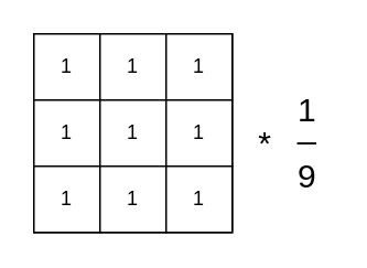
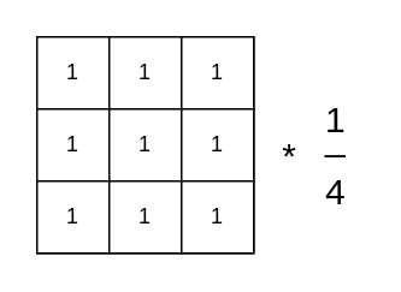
  <mxCell id="0" />
  <mxCell id="1" parent="0" />
  <mxCell id="2" value="" style="rounded=0;whiteSpace=wrap;html=1;" vertex="1" parent="1"><mxGeometry x="20" y="20" width="120" height="120" as="geometry" /></mxCell>
  <mxCell id="3" value="1" style="rounded=0;whiteSpace=wrap;html=1;" vertex="1" parent="1"><mxGeometry x="20" y="20" width="40" height="40" as="geometry" /></mxCell>
  <mxCell id="4" value="1" style="rounded=0;whiteSpace=wrap;html=1;" vertex="1" parent="1"><mxGeometry x="60" y="20" width="40" height="40" as="geometry" /></mxCell>
  <mxCell id="5" value="1" style="rounded=0;whiteSpace=wrap;html=1;" vertex="1" parent="1"><mxGeometry x="100" y="20" width="40" height="40" as="geometry" /></mxCell>
  <mxCell id="6" value="1" style="rounded=0;whiteSpace=wrap;html=1;" vertex="1" parent="1"><mxGeometry x="20" y="60" width="40" height="40" as="geometry" /></mxCell>
  <mxCell id="7" value="1" style="rounded=0;whiteSpace=wrap;html=1;" vertex="1" parent="1"><mxGeometry x="60" y="60" width="40" height="40" as="geometry" /></mxCell>
  <mxCell id="8" value="1" style="rounded=0;whiteSpace=wrap;html=1;" vertex="1" parent="1"><mxGeometry x="100" y="60" width="40" height="40" as="geometry" /></mxCell>
  <mxCell id="9" value="1" style="rounded=0;whiteSpace=wrap;html=1;" vertex="1" parent="1"><mxGeometry x="20" y="100" width="40" height="40" as="geometry" /></mxCell>
  <mxCell id="10" value="1" style="rounded=0;whiteSpace=wrap;html=1;" vertex="1" parent="1"><mxGeometry x="60" y="100" width="40" height="40" as="geometry" /></mxCell>
  <mxCell id="11" value="1" style="rounded=0;whiteSpace=wrap;html=1;" vertex="1" parent="1"><mxGeometry x="100" y="100" width="40" height="40" as="geometry" /></mxCell>
  <mxCell id="12" value="*" style="text;html=1;strokeColor=none;fillColor=none;align=center;verticalAlign=middle;whiteSpace=wrap;rounded=0;fontSize=20;fontStyle=0" vertex="1" parent="1"><mxGeometry x="140" y="65" width="40" height="40" as="geometry" /></mxCell>
  <mxCell id="13" value="1" style="text;html=1;align=center;verticalAlign=middle;resizable=0;points=[];autosize=1;strokeColor=none;fontSize=20;fontStyle=0" vertex="1" parent="1"><mxGeometry x="170" y="50" width="30" height="30" as="geometry" /></mxCell>
  <mxCell id="14" value="_" style="text;html=1;align=center;verticalAlign=middle;resizable=0;points=[];autosize=1;strokeColor=none;fontSize=20;fontStyle=0" vertex="1" parent="1"><mxGeometry x="170" y="60" width="30" height="30" as="geometry" /></mxCell>
- <mxCell id="15" value="9" style="text;html=1;align=center;verticalAlign=middle;resizable=0;points=[];autosize=1;strokeColor=none;fontSize=20;fontStyle=0" vertex="1" parent="1"><mxGeometry x="170" y="90" width="30" height="30" as="geometry" /></mxCell>
+ <mxCell id="15" value="4" style="text;html=1;align=center;verticalAlign=middle;resizable=0;points=[];autosize=1;strokeColor=none;fontSize=20;fontStyle=0" vertex="1" parent="1"><mxGeometry x="170" y="90" width="30" height="30" as="geometry" /></mxCell>
